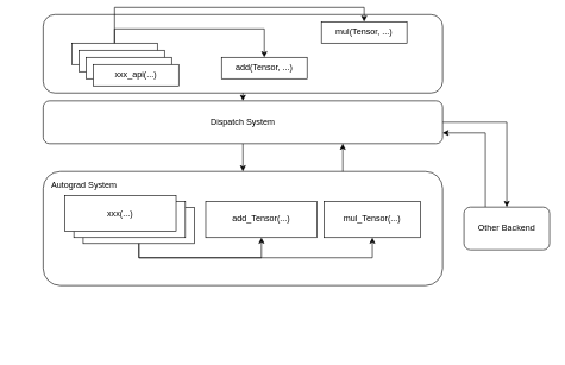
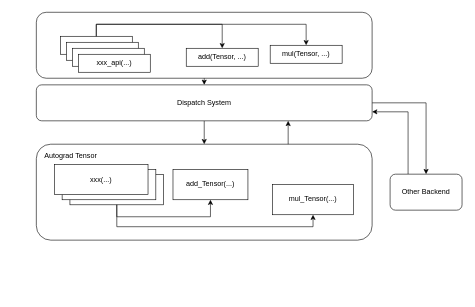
  <mxCell id="0" />
  <mxCell id="1" parent="0" />
  <mxCell id="2" style="edgeStyle=orthogonalEdgeStyle;rounded=0;orthogonalLoop=1;jettySize=auto;html=1;exitX=0.5;exitY=1;exitDx=0;exitDy=0;entryX=0.5;entryY=0;entryDx=0;entryDy=0;" edge="1" parent="1" source="4" target="6"><mxGeometry relative="1" as="geometry" /></mxCell>
  <mxCell id="3" style="edgeStyle=orthogonalEdgeStyle;rounded=0;orthogonalLoop=1;jettySize=auto;html=1;exitX=1;exitY=0.5;exitDx=0;exitDy=0;entryX=0.5;entryY=0;entryDx=0;entryDy=0;" edge="1" parent="1" source="4" target="28"><mxGeometry relative="1" as="geometry" /></mxCell>
  <mxCell id="4" value="Dispatch System" style="rounded=1;whiteSpace=wrap;html=1;" vertex="1" parent="1"><mxGeometry x="60" y="141" width="560" height="60" as="geometry" /></mxCell>
  <mxCell id="5" value="" style="group" vertex="1" connectable="0" parent="1"><mxGeometry x="60" y="240" width="560" height="250" as="geometry" /></mxCell>
  <mxCell id="6" value="" style="rounded=1;whiteSpace=wrap;html=1;container=1;" vertex="1" parent="5"><mxGeometry width="560" height="160" as="geometry" /></mxCell>
- <mxCell id="7" value="add_Tensor(...)" style="rounded=0;whiteSpace=wrap;html=1;" vertex="1" parent="6"><mxGeometry x="227.907" y="42.105" width="156.279" height="50.526" as="geometry" /></mxCell>
- <mxCell id="8" value="mul_Tensor(...)" style="rounded=0;whiteSpace=wrap;html=1;" vertex="1" parent="6"><mxGeometry x="394.074" y="42.105" width="134.815" height="50.526" as="geometry" /></mxCell>
+ <mxCell id="7" value="add_Tensor(...)" style="rounded=0;whiteSpace=wrap;html=1;" vertex="1" parent="6"><mxGeometry x="227.907" y="42.105" width="125" height="50.526" as="geometry" /></mxCell>
+ <mxCell id="8" value="mul_Tensor(...)" style="rounded=0;whiteSpace=wrap;html=1;" vertex="1" parent="6"><mxGeometry x="394.074" y="67.105" width="134.815" height="50.526" as="geometry" /></mxCell>
  <mxCell id="9" value="" style="rounded=0;whiteSpace=wrap;html=1;" vertex="1" parent="6"><mxGeometry x="56.045" y="50.526" width="156.279" height="50.526" as="geometry" /></mxCell>
  <mxCell id="10" value="" style="rounded=0;whiteSpace=wrap;html=1;" vertex="1" parent="6"><mxGeometry x="43.021" y="42.105" width="156.279" height="50.526" as="geometry" /></mxCell>
  <mxCell id="11" value="xxx(...)" style="rounded=0;whiteSpace=wrap;html=1;" vertex="1" parent="6"><mxGeometry x="29.998" y="33.684" width="156.279" height="50.526" as="geometry" /></mxCell>
  <mxCell id="12" style="edgeStyle=orthogonalEdgeStyle;rounded=0;orthogonalLoop=1;jettySize=auto;html=1;exitX=0.5;exitY=1;exitDx=0;exitDy=0;entryX=0.5;entryY=1;entryDx=0;entryDy=0;" edge="1" parent="6" source="9" target="7"><mxGeometry relative="1" as="geometry" /></mxCell>
  <mxCell id="13" style="edgeStyle=orthogonalEdgeStyle;rounded=0;orthogonalLoop=1;jettySize=auto;html=1;exitX=0.5;exitY=1;exitDx=0;exitDy=0;entryX=0.5;entryY=1;entryDx=0;entryDy=0;" edge="1" parent="6" source="9" target="8"><mxGeometry relative="1" as="geometry" /></mxCell>
- <mxCell id="14" value="Autograd System" style="text;html=1;strokeColor=none;fillColor=none;align=center;verticalAlign=middle;whiteSpace=wrap;rounded=0;" vertex="1" parent="6"><mxGeometry x="-40" width="195.35" height="40" as="geometry" /></mxCell>
+ <mxCell id="14" value="Autograd Tensor" style="text;html=1;strokeColor=none;fillColor=none;align=center;verticalAlign=middle;whiteSpace=wrap;rounded=0;" vertex="1" parent="6"><mxGeometry x="-40" width="195.35" height="40" as="geometry" /></mxCell>
  <mxCell id="15" value="" style="group" vertex="1" connectable="0" parent="1"><mxGeometry x="60" y="20" width="560" height="110" as="geometry" /></mxCell>
  <mxCell id="16" value="" style="rounded=1;whiteSpace=wrap;html=1;" vertex="1" parent="15"><mxGeometry width="560" height="110" as="geometry" /></mxCell>
  <mxCell id="17" value="add(Tensor, ...)" style="rounded=0;whiteSpace=wrap;html=1;" vertex="1" parent="15"><mxGeometry x="250" y="60" width="120" height="30" as="geometry" /></mxCell>
- <mxCell id="18" value="mul(Tensor, ...)" style="rounded=0;whiteSpace=wrap;html=1;" vertex="1" parent="15"><mxGeometry x="390" y="10" width="120" height="30" as="geometry" /></mxCell>
+ <mxCell id="18" value="mul(Tensor, ...)" style="rounded=0;whiteSpace=wrap;html=1;" vertex="1" parent="15"><mxGeometry x="390" y="55" width="120" height="30" as="geometry" /></mxCell>
  <mxCell id="19" value="" style="group" vertex="1" connectable="0" parent="15"><mxGeometry x="40" y="40" width="150" height="60" as="geometry" /></mxCell>
  <mxCell id="20" value="" style="rounded=0;whiteSpace=wrap;html=1;" vertex="1" parent="19"><mxGeometry width="120" height="30" as="geometry" /></mxCell>
  <mxCell id="21" value="" style="rounded=0;whiteSpace=wrap;html=1;" vertex="1" parent="19"><mxGeometry x="10" y="10" width="120" height="30" as="geometry" /></mxCell>
  <mxCell id="22" value="" style="rounded=0;whiteSpace=wrap;html=1;" vertex="1" parent="19"><mxGeometry x="20" y="20" width="120" height="30" as="geometry" /></mxCell>
  <mxCell id="23" value="xxx_api(...)" style="rounded=0;whiteSpace=wrap;html=1;" vertex="1" parent="19"><mxGeometry x="30" y="30" width="120" height="30" as="geometry" /></mxCell>
  <mxCell id="24" style="edgeStyle=orthogonalEdgeStyle;rounded=0;orthogonalLoop=1;jettySize=auto;html=1;exitX=0.5;exitY=1;exitDx=0;exitDy=0;" edge="1" parent="15" source="18" target="18"><mxGeometry relative="1" as="geometry" /></mxCell>
  <mxCell id="25" style="edgeStyle=orthogonalEdgeStyle;rounded=0;orthogonalLoop=1;jettySize=auto;html=1;exitX=0.5;exitY=0;exitDx=0;exitDy=0;entryX=0.5;entryY=0;entryDx=0;entryDy=0;" edge="1" parent="15" source="20" target="17"><mxGeometry relative="1" as="geometry" /></mxCell>
  <mxCell id="26" style="edgeStyle=orthogonalEdgeStyle;rounded=0;orthogonalLoop=1;jettySize=auto;html=1;exitX=0.5;exitY=0;exitDx=0;exitDy=0;entryX=0.5;entryY=0;entryDx=0;entryDy=0;" edge="1" parent="15" source="20" target="18"><mxGeometry relative="1" as="geometry" /></mxCell>
  <mxCell id="27" style="edgeStyle=orthogonalEdgeStyle;rounded=0;orthogonalLoop=1;jettySize=auto;html=1;exitX=0.25;exitY=0;exitDx=0;exitDy=0;entryX=1;entryY=0.75;entryDx=0;entryDy=0;" edge="1" parent="1" source="28" target="4"><mxGeometry relative="1" as="geometry" /></mxCell>
  <mxCell id="28" value="Other Backend" style="rounded=1;whiteSpace=wrap;html=1;" vertex="1" parent="1"><mxGeometry x="650" y="290" width="120" height="60" as="geometry" /></mxCell>
  <mxCell id="29" style="edgeStyle=orthogonalEdgeStyle;rounded=0;orthogonalLoop=1;jettySize=auto;html=1;exitX=0.5;exitY=1;exitDx=0;exitDy=0;entryX=0.5;entryY=0;entryDx=0;entryDy=0;" edge="1" parent="1" source="16" target="4"><mxGeometry relative="1" as="geometry" /></mxCell>
  <mxCell id="30" style="edgeStyle=orthogonalEdgeStyle;rounded=0;orthogonalLoop=1;jettySize=auto;html=1;exitX=0.75;exitY=0;exitDx=0;exitDy=0;entryX=0.75;entryY=1;entryDx=0;entryDy=0;" edge="1" parent="1" source="6" target="4"><mxGeometry relative="1" as="geometry" /></mxCell>
